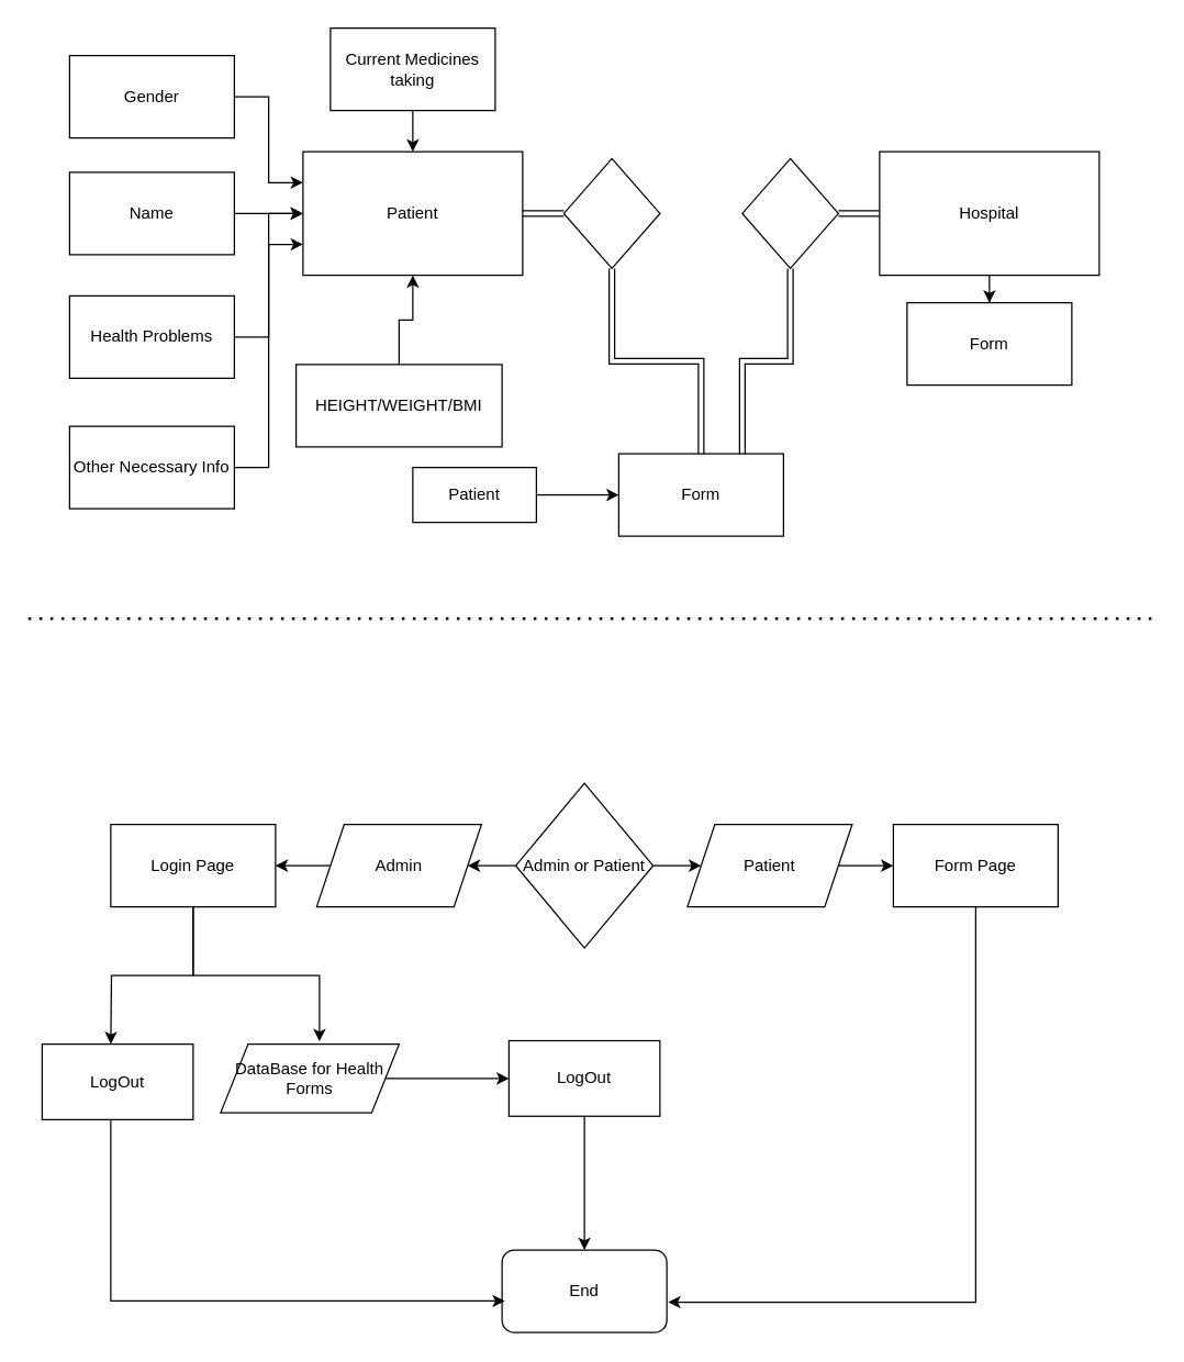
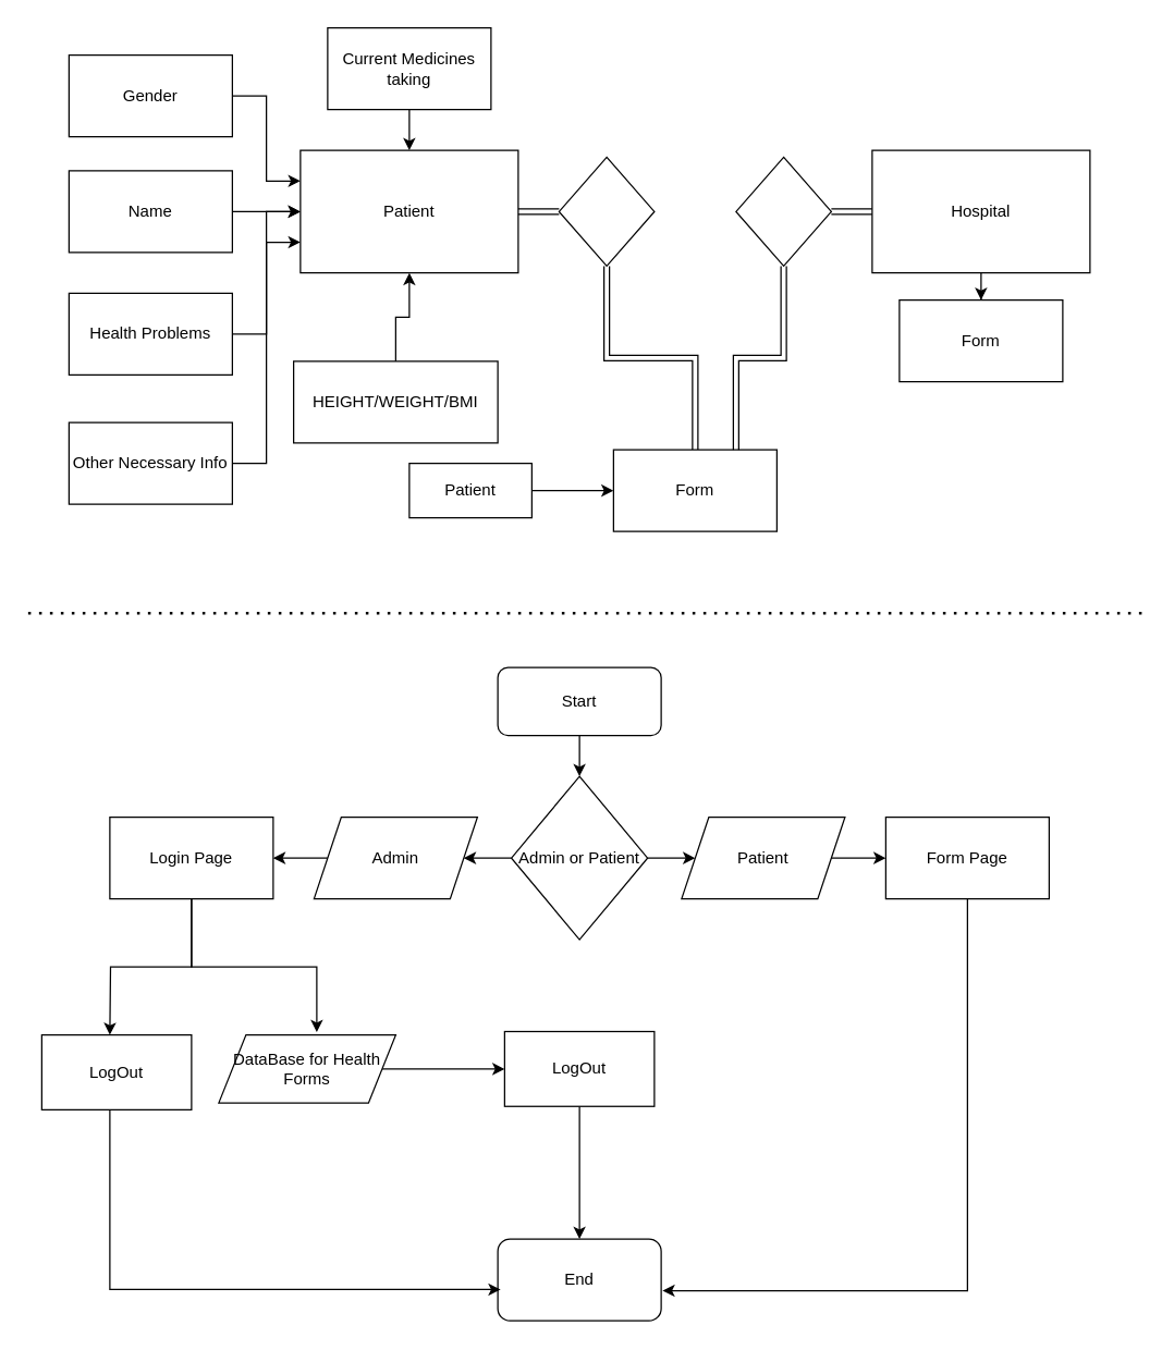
  <mxCell id="0" />
  <mxCell id="1" parent="0" />
  <mxCell id="2" value="Patient" style="rounded=0;whiteSpace=wrap;html=1;" parent="1" vertex="1"><mxGeometry x="220" y="110" width="160" height="90" as="geometry" /></mxCell>
  <mxCell id="3" style="edgeStyle=orthogonalEdgeStyle;rounded=0;orthogonalLoop=1;jettySize=auto;html=1;" parent="1" source="4" target="17" edge="1"><mxGeometry relative="1" as="geometry" /></mxCell>
  <mxCell id="4" value="Hospital" style="rounded=0;whiteSpace=wrap;html=1;" parent="1" vertex="1"><mxGeometry x="640" y="110" width="160" height="90" as="geometry" /></mxCell>
  <mxCell id="5" style="edgeStyle=orthogonalEdgeStyle;rounded=0;orthogonalLoop=1;jettySize=auto;html=1;entryX=0;entryY=0.25;entryDx=0;entryDy=0;" parent="1" source="6" target="2" edge="1"><mxGeometry relative="1" as="geometry" /></mxCell>
  <mxCell id="6" value="Gender" style="rounded=0;whiteSpace=wrap;html=1;" parent="1" vertex="1"><mxGeometry x="50" y="40" width="120" height="60" as="geometry" /></mxCell>
  <mxCell id="7" style="edgeStyle=orthogonalEdgeStyle;rounded=0;orthogonalLoop=1;jettySize=auto;html=1;entryX=0;entryY=0.5;entryDx=0;entryDy=0;" parent="1" source="8" target="2" edge="1"><mxGeometry relative="1" as="geometry" /></mxCell>
  <mxCell id="8" value="Name" style="rounded=0;whiteSpace=wrap;html=1;" parent="1" vertex="1"><mxGeometry x="50" y="125" width="120" height="60" as="geometry" /></mxCell>
  <mxCell id="9" style="edgeStyle=orthogonalEdgeStyle;rounded=0;orthogonalLoop=1;jettySize=auto;html=1;entryX=0;entryY=0.75;entryDx=0;entryDy=0;" parent="1" source="10" target="2" edge="1"><mxGeometry relative="1" as="geometry" /></mxCell>
  <mxCell id="10" value="Health Problems" style="rounded=0;whiteSpace=wrap;html=1;" parent="1" vertex="1"><mxGeometry x="50" y="215" width="120" height="60" as="geometry" /></mxCell>
  <mxCell id="11" style="edgeStyle=orthogonalEdgeStyle;rounded=0;orthogonalLoop=1;jettySize=auto;html=1;entryX=0.5;entryY=1;entryDx=0;entryDy=0;" parent="1" source="12" target="2" edge="1"><mxGeometry relative="1" as="geometry" /></mxCell>
  <mxCell id="12" value="HEIGHT/WEIGHT/BMI" style="rounded=0;whiteSpace=wrap;html=1;" parent="1" vertex="1"><mxGeometry x="215" y="265" width="150" height="60" as="geometry" /></mxCell>
  <mxCell id="13" style="edgeStyle=orthogonalEdgeStyle;rounded=0;orthogonalLoop=1;jettySize=auto;html=1;entryX=0.5;entryY=0;entryDx=0;entryDy=0;" parent="1" source="14" target="2" edge="1"><mxGeometry relative="1" as="geometry" /></mxCell>
  <mxCell id="14" value="Current Medicines taking" style="rounded=0;whiteSpace=wrap;html=1;" parent="1" vertex="1"><mxGeometry x="240" y="20" width="120" height="60" as="geometry" /></mxCell>
  <mxCell id="15" style="edgeStyle=orthogonalEdgeStyle;rounded=0;orthogonalLoop=1;jettySize=auto;html=1;exitX=0.5;exitY=1;exitDx=0;exitDy=0;shape=link;" parent="1" source="16" target="23" edge="1"><mxGeometry relative="1" as="geometry" /></mxCell>
  <mxCell id="16" value="" style="rhombus;whiteSpace=wrap;html=1;" parent="1" vertex="1"><mxGeometry x="410" y="115" width="70" height="80" as="geometry" /></mxCell>
  <mxCell id="17" value="Form" style="rounded=0;whiteSpace=wrap;html=1;" parent="1" vertex="1"><mxGeometry x="660" y="220" width="120" height="60" as="geometry" /></mxCell>
  <mxCell id="18" value="" style="endArrow=none;html=1;rounded=0;exitX=1;exitY=0.5;exitDx=0;exitDy=0;entryX=0;entryY=0.5;entryDx=0;entryDy=0;shape=link;" parent="1" source="2" target="16" edge="1"><mxGeometry width="50" height="50" relative="1" as="geometry"><mxPoint x="440" y="110" as="sourcePoint" /><mxPoint x="490" y="60" as="targetPoint" /></mxGeometry></mxCell>
  <mxCell id="19" value="" style="endArrow=none;html=1;rounded=0;entryX=0;entryY=0.5;entryDx=0;entryDy=0;exitX=1;exitY=0.5;exitDx=0;exitDy=0;shape=link;" parent="1" source="27" target="4" edge="1"><mxGeometry width="50" height="50" relative="1" as="geometry"><mxPoint x="600" y="240" as="sourcePoint" /><mxPoint x="490" y="60" as="targetPoint" /><Array as="points" /></mxGeometry></mxCell>
  <mxCell id="20" style="edgeStyle=orthogonalEdgeStyle;rounded=0;orthogonalLoop=1;jettySize=auto;html=1;entryX=0;entryY=0.5;entryDx=0;entryDy=0;" parent="1" source="21" target="2" edge="1"><mxGeometry relative="1" as="geometry" /></mxCell>
  <mxCell id="21" value="Other Necessary Info" style="rounded=0;whiteSpace=wrap;html=1;" parent="1" vertex="1"><mxGeometry x="50" y="310" width="120" height="60" as="geometry" /></mxCell>
  <mxCell id="22" value="" style="endArrow=none;dashed=1;html=1;dashPattern=1 3;strokeWidth=2;rounded=0;" parent="1" edge="1"><mxGeometry width="50" height="50" relative="1" as="geometry"><mxPoint x="20" y="450" as="sourcePoint" /><mxPoint x="840" y="450" as="targetPoint" /></mxGeometry></mxCell>
  <mxCell id="23" value="Form" style="rounded=0;whiteSpace=wrap;html=1;" parent="1" vertex="1"><mxGeometry x="450" y="330" width="120" height="60" as="geometry" /></mxCell>
  <mxCell id="24" style="edgeStyle=orthogonalEdgeStyle;rounded=0;orthogonalLoop=1;jettySize=auto;html=1;entryX=0;entryY=0.5;entryDx=0;entryDy=0;" parent="1" source="25" target="23" edge="1"><mxGeometry relative="1" as="geometry" /></mxCell>
  <mxCell id="25" value="Patient" style="rounded=0;whiteSpace=wrap;html=1;" parent="1" vertex="1"><mxGeometry x="300" y="340" width="90" height="40" as="geometry" /></mxCell>
  <mxCell id="26" style="edgeStyle=orthogonalEdgeStyle;rounded=0;orthogonalLoop=1;jettySize=auto;html=1;entryX=0.75;entryY=0;entryDx=0;entryDy=0;shape=link;" parent="1" source="27" target="23" edge="1"><mxGeometry relative="1" as="geometry" /></mxCell>
  <mxCell id="27" value="" style="rhombus;whiteSpace=wrap;html=1;" parent="1" vertex="1"><mxGeometry x="540" y="115" width="70" height="80" as="geometry" /></mxCell>
+ <mxCell id="28" value="" style="edgeStyle=orthogonalEdgeStyle;rounded=0;orthogonalLoop=1;jettySize=auto;html=1;" parent="1" source="29" target="32" edge="1"><mxGeometry relative="1" as="geometry" /></mxCell>
+ <mxCell id="29" value="Start" style="rounded=1;whiteSpace=wrap;html=1;" parent="1" vertex="1"><mxGeometry x="365" y="490" width="120" height="50" as="geometry" /></mxCell>
  <mxCell id="30" value="" style="edgeStyle=orthogonalEdgeStyle;rounded=0;orthogonalLoop=1;jettySize=auto;html=1;" parent="1" source="32" target="39" edge="1"><mxGeometry relative="1" as="geometry" /></mxCell>
  <mxCell id="31" value="" style="edgeStyle=orthogonalEdgeStyle;rounded=0;orthogonalLoop=1;jettySize=auto;html=1;" parent="1" source="32" target="41" edge="1"><mxGeometry relative="1" as="geometry" /></mxCell>
  <mxCell id="32" value="Admin or Patient" style="rhombus;whiteSpace=wrap;html=1;" parent="1" vertex="1"><mxGeometry x="375" y="570" width="100" height="120" as="geometry" /></mxCell>
  <mxCell id="33" style="edgeStyle=orthogonalEdgeStyle;rounded=0;orthogonalLoop=1;jettySize=auto;html=1;entryX=0.554;entryY=-0.04;entryDx=0;entryDy=0;entryPerimeter=0;" parent="1" source="35" target="43" edge="1"><mxGeometry relative="1" as="geometry"><mxPoint x="70" y="690" as="targetPoint" /></mxGeometry></mxCell>
  <mxCell id="34" style="edgeStyle=orthogonalEdgeStyle;rounded=0;orthogonalLoop=1;jettySize=auto;html=1;" parent="1" source="35" edge="1"><mxGeometry relative="1" as="geometry"><mxPoint x="80" y="760" as="targetPoint" /></mxGeometry></mxCell>
  <mxCell id="35" value="Login Page" style="rounded=0;whiteSpace=wrap;html=1;" parent="1" vertex="1"><mxGeometry x="80" y="600" width="120" height="60" as="geometry" /></mxCell>
  <mxCell id="36" style="edgeStyle=orthogonalEdgeStyle;rounded=0;orthogonalLoop=1;jettySize=auto;html=1;entryX=1.008;entryY=0.633;entryDx=0;entryDy=0;entryPerimeter=0;" parent="1" source="37" target="44" edge="1"><mxGeometry relative="1" as="geometry"><Array as="points"><mxPoint x="710" y="948" /></Array></mxGeometry></mxCell>
  <mxCell id="37" value="Form Page" style="rounded=0;whiteSpace=wrap;html=1;" parent="1" vertex="1"><mxGeometry x="650" y="600" width="120" height="60" as="geometry" /></mxCell>
  <mxCell id="38" value="" style="edgeStyle=orthogonalEdgeStyle;rounded=0;orthogonalLoop=1;jettySize=auto;html=1;" parent="1" source="39" target="35" edge="1"><mxGeometry relative="1" as="geometry" /></mxCell>
  <mxCell id="39" value="Admin" style="shape=parallelogram;perimeter=parallelogramPerimeter;whiteSpace=wrap;html=1;fixedSize=1;" parent="1" vertex="1"><mxGeometry x="230" y="600" width="120" height="60" as="geometry" /></mxCell>
  <mxCell id="40" value="" style="edgeStyle=orthogonalEdgeStyle;rounded=0;orthogonalLoop=1;jettySize=auto;html=1;" parent="1" source="41" target="37" edge="1"><mxGeometry relative="1" as="geometry" /></mxCell>
  <mxCell id="41" value="Patient" style="shape=parallelogram;perimeter=parallelogramPerimeter;whiteSpace=wrap;html=1;fixedSize=1;" parent="1" vertex="1"><mxGeometry x="500" y="600" width="120" height="60" as="geometry" /></mxCell>
  <mxCell id="42" style="edgeStyle=orthogonalEdgeStyle;rounded=0;orthogonalLoop=1;jettySize=auto;html=1;" parent="1" source="43" target="46" edge="1"><mxGeometry relative="1" as="geometry"><mxPoint x="320" y="785" as="targetPoint" /></mxGeometry></mxCell>
  <mxCell id="43" value="DataBase for Health Forms" style="shape=parallelogram;perimeter=parallelogramPerimeter;whiteSpace=wrap;html=1;fixedSize=1;" parent="1" vertex="1"><mxGeometry x="160" y="760" width="130" height="50" as="geometry" /></mxCell>
  <mxCell id="44" value="End" style="rounded=1;whiteSpace=wrap;html=1;" parent="1" vertex="1"><mxGeometry x="365" y="910" width="120" height="60" as="geometry" /></mxCell>
  <mxCell id="45" style="edgeStyle=orthogonalEdgeStyle;rounded=0;orthogonalLoop=1;jettySize=auto;html=1;entryX=0.5;entryY=0;entryDx=0;entryDy=0;" parent="1" source="46" target="44" edge="1"><mxGeometry relative="1" as="geometry" /></mxCell>
  <mxCell id="46" value="LogOut" style="rounded=0;whiteSpace=wrap;html=1;" parent="1" vertex="1"><mxGeometry x="370" y="757.5" width="110" height="55" as="geometry" /></mxCell>
  <mxCell id="47" style="edgeStyle=orthogonalEdgeStyle;rounded=0;orthogonalLoop=1;jettySize=auto;html=1;entryX=0.017;entryY=0.617;entryDx=0;entryDy=0;entryPerimeter=0;" parent="1" source="48" target="44" edge="1"><mxGeometry relative="1" as="geometry"><Array as="points"><mxPoint x="80" y="947" /></Array></mxGeometry></mxCell>
  <mxCell id="48" value="LogOut" style="rounded=0;whiteSpace=wrap;html=1;" parent="1" vertex="1"><mxGeometry x="30" y="760" width="110" height="55" as="geometry" /></mxCell>
